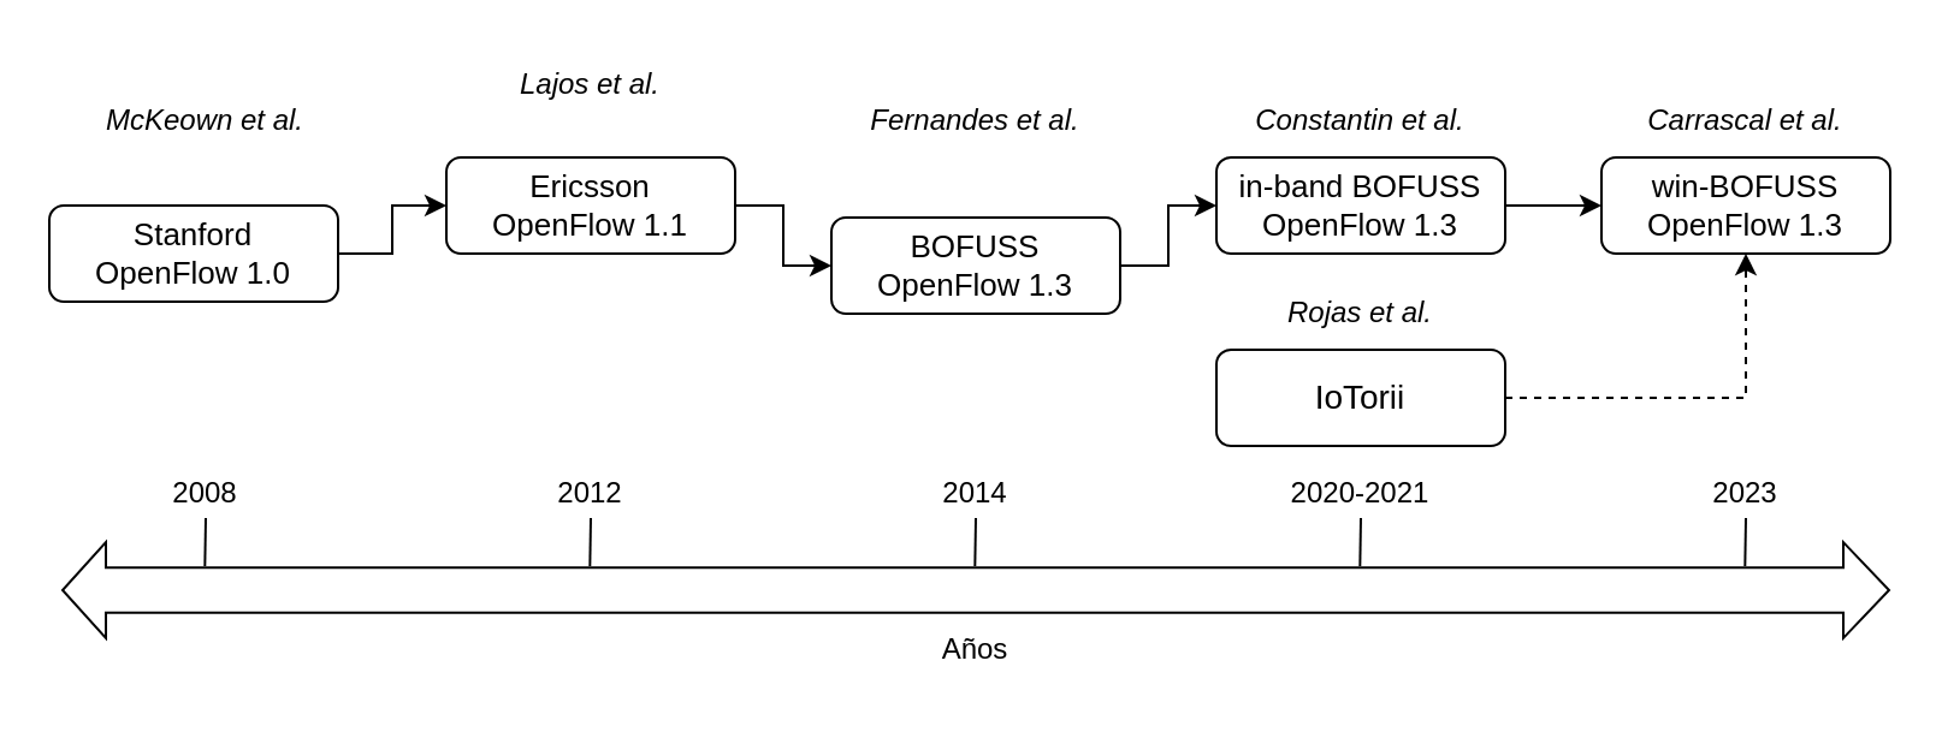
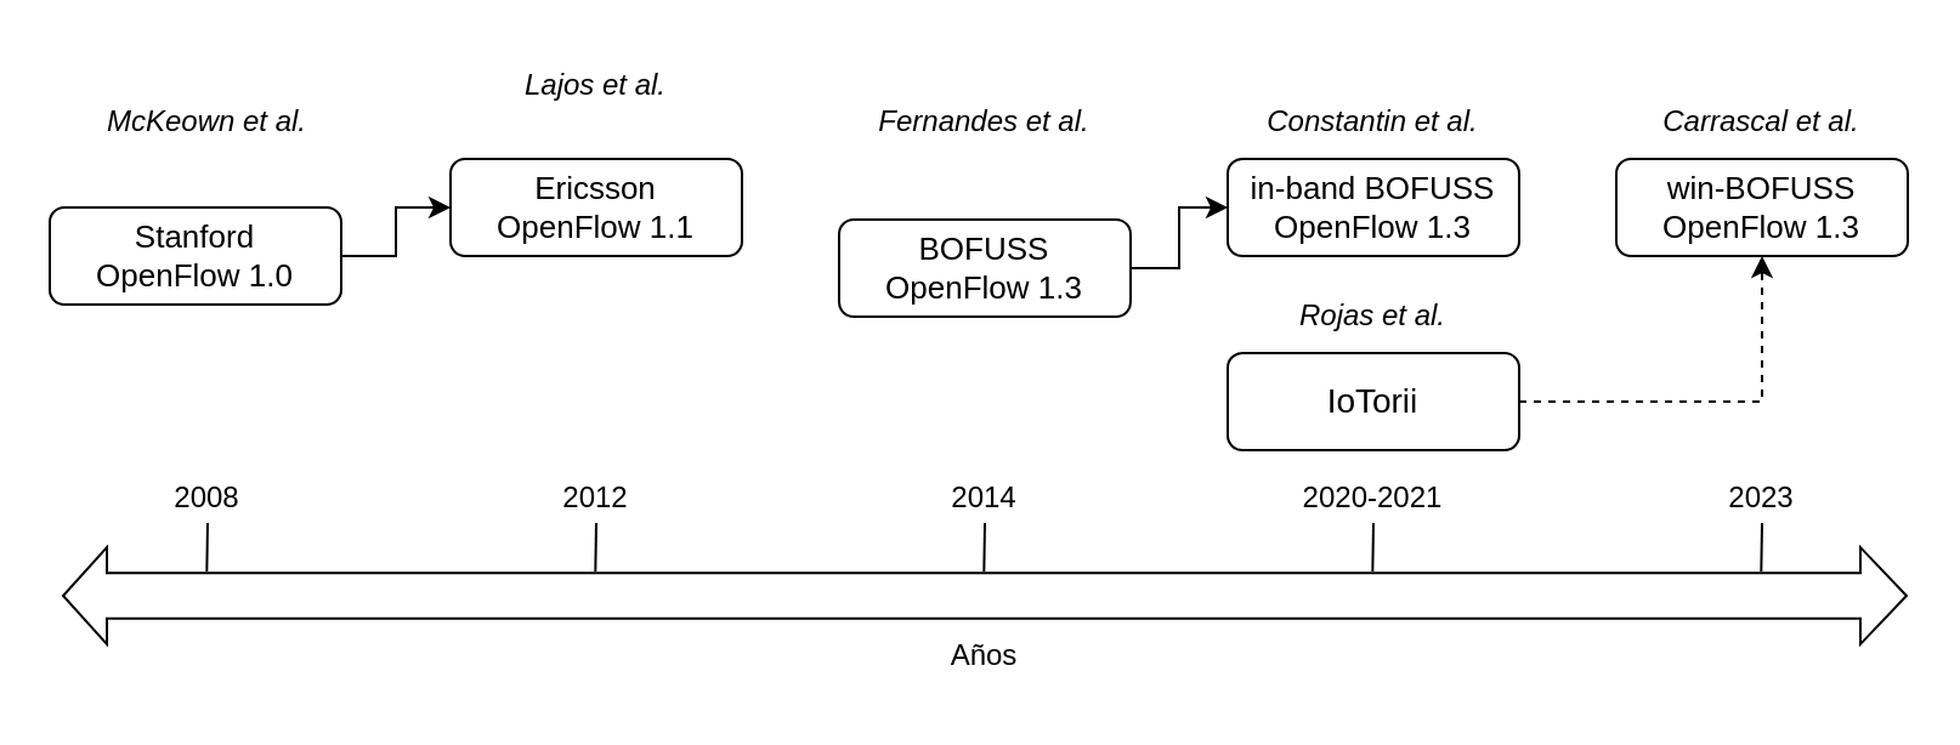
  <mxCell id="0" />
  <mxCell id="1" parent="0" />
  <mxCell id="2" value="" style="edgeStyle=orthogonalEdgeStyle;rounded=0;orthogonalLoop=1;jettySize=auto;html=1;" parent="1" source="3" target="5" edge="1"><mxGeometry relative="1" as="geometry" /></mxCell>
  <mxCell id="3" value="&lt;font style=&quot;font-size: 13px;&quot;&gt;Stanford &lt;br&gt;OpenFlow 1.0&lt;/font&gt;" style="rounded=1;whiteSpace=wrap;html=1;fontSize=12;glass=0;strokeWidth=1;shadow=0;" parent="1" vertex="1"><mxGeometry x="20" y="85" width="120" height="40" as="geometry" /></mxCell>
- <mxCell id="4" value="" style="edgeStyle=orthogonalEdgeStyle;rounded=0;orthogonalLoop=1;jettySize=auto;html=1;" parent="1" source="5" target="7" edge="1"><mxGeometry relative="1" as="geometry" /></mxCell>
  <mxCell id="5" value="&lt;font style=&quot;font-size: 13px;&quot;&gt;Ericsson&lt;br&gt;OpenFlow 1.1&lt;/font&gt;" style="rounded=1;whiteSpace=wrap;html=1;fontSize=12;glass=0;strokeWidth=1;shadow=0;" parent="1" vertex="1"><mxGeometry x="185" y="65" width="120" height="40" as="geometry" /></mxCell>
  <mxCell id="6" value="" style="edgeStyle=orthogonalEdgeStyle;rounded=0;orthogonalLoop=1;jettySize=auto;html=1;" parent="1" source="7" target="9" edge="1"><mxGeometry relative="1" as="geometry" /></mxCell>
  <mxCell id="7" value="&lt;font style=&quot;font-size: 13px;&quot;&gt;BOFUSS&lt;br&gt;OpenFlow 1.3&lt;/font&gt;" style="rounded=1;whiteSpace=wrap;html=1;fontSize=12;glass=0;strokeWidth=1;shadow=0;" parent="1" vertex="1"><mxGeometry x="345" y="90" width="120" height="40" as="geometry" /></mxCell>
- <mxCell id="8" value="" style="edgeStyle=orthogonalEdgeStyle;rounded=0;orthogonalLoop=1;jettySize=auto;html=1;" edge="1" parent="1" source="9" target="11"><mxGeometry relative="1" as="geometry" /></mxCell>
  <mxCell id="9" value="&lt;font style=&quot;font-size: 13px;&quot;&gt;in-band BOFUSS&lt;br&gt;OpenFlow 1.3&lt;/font&gt;" style="rounded=1;whiteSpace=wrap;html=1;fontSize=12;glass=0;strokeWidth=1;shadow=0;" parent="1" vertex="1"><mxGeometry x="505" y="65" width="120" height="40" as="geometry" /></mxCell>
  <mxCell id="10" value="&lt;font style=&quot;font-size: 14px;&quot;&gt;IoTorii&lt;/font&gt;" style="rounded=1;whiteSpace=wrap;html=1;fontSize=12;glass=0;strokeWidth=1;shadow=0;" vertex="1" parent="1"><mxGeometry x="505" y="145" width="120" height="40" as="geometry" /></mxCell>
  <mxCell id="11" value="&lt;font style=&quot;font-size: 13px;&quot;&gt;win-BOFUSS&lt;br&gt;OpenFlow 1.3&lt;/font&gt;" style="rounded=1;whiteSpace=wrap;html=1;fontSize=12;glass=0;strokeWidth=1;shadow=0;" vertex="1" parent="1"><mxGeometry x="665" y="65" width="120" height="40" as="geometry" /></mxCell>
  <mxCell id="12" value="" style="endArrow=classic;html=1;rounded=0;exitX=1;exitY=0.5;exitDx=0;exitDy=0;entryX=0.5;entryY=1;entryDx=0;entryDy=0;dashed=1;" edge="1" parent="1" source="10" target="11"><mxGeometry width="50" height="50" relative="1" as="geometry"><mxPoint x="645" y="155" as="sourcePoint" /><mxPoint x="715" y="185" as="targetPoint" /><Array as="points"><mxPoint x="725" y="165" /></Array></mxGeometry></mxCell>
  <mxCell id="13" value="" style="shape=flexArrow;endArrow=classic;startArrow=classic;html=1;rounded=0;width=18.857;startSize=5.669;" edge="1" parent="1"><mxGeometry width="100" height="100" relative="1" as="geometry"><mxPoint x="25" y="245" as="sourcePoint" /><mxPoint x="785" y="245" as="targetPoint" /></mxGeometry></mxCell>
  <mxCell id="14" value="&lt;i&gt;McKeown et al.&lt;/i&gt;" style="text;html=1;align=center;verticalAlign=middle;whiteSpace=wrap;rounded=0;" vertex="1" parent="1"><mxGeometry x="40" y="35" width="90" height="30" as="geometry" /></mxCell>
  <mxCell id="15" value="&lt;i&gt;Lajos et al.&lt;/i&gt;" style="text;html=1;align=center;verticalAlign=middle;whiteSpace=wrap;rounded=0;" vertex="1" parent="1"><mxGeometry x="200" y="20" width="90" height="30" as="geometry" /></mxCell>
  <mxCell id="16" value="&lt;i&gt;Fernandes&amp;nbsp;et al.&lt;/i&gt;" style="text;html=1;align=center;verticalAlign=middle;whiteSpace=wrap;rounded=0;" vertex="1" parent="1"><mxGeometry x="360" y="35" width="90" height="30" as="geometry" /></mxCell>
  <mxCell id="17" value="&lt;i&gt;Constantin&amp;nbsp;et al.&lt;/i&gt;" style="text;html=1;align=center;verticalAlign=middle;whiteSpace=wrap;rounded=0;" vertex="1" parent="1"><mxGeometry x="520" y="35" width="90" height="30" as="geometry" /></mxCell>
  <mxCell id="18" value="&lt;i&gt;Rojas et al.&lt;/i&gt;" style="text;html=1;align=center;verticalAlign=middle;whiteSpace=wrap;rounded=0;" vertex="1" parent="1"><mxGeometry x="520" y="115" width="90" height="30" as="geometry" /></mxCell>
  <mxCell id="19" value="&lt;i&gt;Carrascal et al.&lt;/i&gt;" style="text;html=1;align=center;verticalAlign=middle;whiteSpace=wrap;rounded=0;" vertex="1" parent="1"><mxGeometry x="680" y="35" width="90" height="30" as="geometry" /></mxCell>
  <mxCell id="20" value="" style="endArrow=none;html=1;rounded=0;" edge="1" parent="1"><mxGeometry width="50" height="50" relative="1" as="geometry"><mxPoint x="84.66" y="235" as="sourcePoint" /><mxPoint x="85" y="215" as="targetPoint" /></mxGeometry></mxCell>
  <mxCell id="21" value="2008" style="text;html=1;align=center;verticalAlign=middle;whiteSpace=wrap;rounded=0;" vertex="1" parent="1"><mxGeometry x="55" y="195" width="60" height="20" as="geometry" /></mxCell>
  <mxCell id="22" value="" style="endArrow=none;html=1;rounded=0;" edge="1" parent="1"><mxGeometry width="50" height="50" relative="1" as="geometry"><mxPoint x="244.66" y="235" as="sourcePoint" /><mxPoint x="245" y="215" as="targetPoint" /></mxGeometry></mxCell>
  <mxCell id="23" value="2012" style="text;html=1;align=center;verticalAlign=middle;whiteSpace=wrap;rounded=0;" vertex="1" parent="1"><mxGeometry x="215" y="195" width="60" height="20" as="geometry" /></mxCell>
  <mxCell id="24" value="" style="endArrow=none;html=1;rounded=0;" edge="1" parent="1"><mxGeometry width="50" height="50" relative="1" as="geometry"><mxPoint x="404.66" y="235" as="sourcePoint" /><mxPoint x="405" y="215" as="targetPoint" /></mxGeometry></mxCell>
  <mxCell id="25" value="2014" style="text;html=1;align=center;verticalAlign=middle;whiteSpace=wrap;rounded=0;" vertex="1" parent="1"><mxGeometry x="375" y="195" width="60" height="20" as="geometry" /></mxCell>
  <mxCell id="26" value="" style="endArrow=none;html=1;rounded=0;" edge="1" parent="1"><mxGeometry width="50" height="50" relative="1" as="geometry"><mxPoint x="564.66" y="235" as="sourcePoint" /><mxPoint x="565" y="215" as="targetPoint" /></mxGeometry></mxCell>
  <mxCell id="27" value="2020-2021" style="text;html=1;align=center;verticalAlign=middle;whiteSpace=wrap;rounded=0;" vertex="1" parent="1"><mxGeometry x="535" y="195" width="60" height="20" as="geometry" /></mxCell>
  <mxCell id="28" value="" style="endArrow=none;html=1;rounded=0;" edge="1" parent="1"><mxGeometry width="50" height="50" relative="1" as="geometry"><mxPoint x="724.66" y="235" as="sourcePoint" /><mxPoint x="725" y="215" as="targetPoint" /></mxGeometry></mxCell>
  <mxCell id="29" value="2023" style="text;html=1;align=center;verticalAlign=middle;whiteSpace=wrap;rounded=0;" vertex="1" parent="1"><mxGeometry x="695" y="195" width="60" height="20" as="geometry" /></mxCell>
  <mxCell id="30" value="Años" style="text;html=1;align=center;verticalAlign=middle;whiteSpace=wrap;rounded=0;" vertex="1" parent="1"><mxGeometry x="375" y="255" width="60" height="30" as="geometry" /></mxCell>
